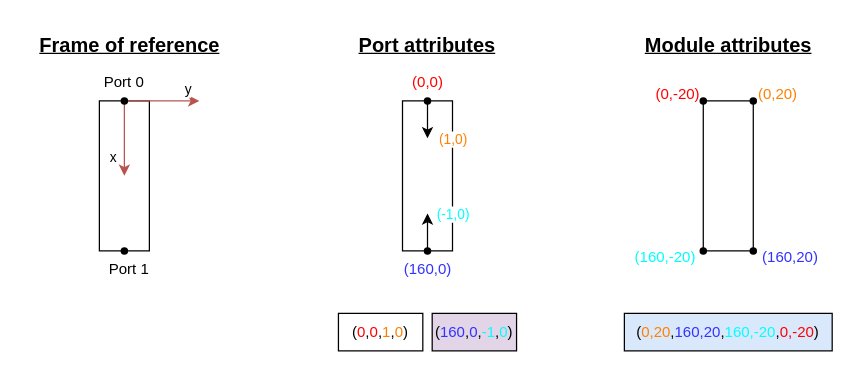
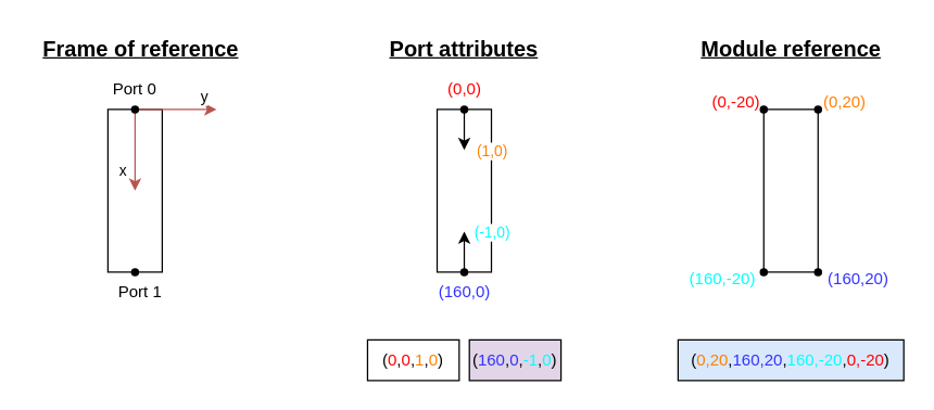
  <mxCell id="0" />
  <mxCell id="1" parent="0" />
  <mxCell id="2" value="" style="rounded=0;whiteSpace=wrap;html=1;" vertex="1" parent="1"><mxGeometry x="79" y="80" width="40" height="120" as="geometry" /></mxCell>
  <mxCell id="3" value="" style="endArrow=none;startArrow=classic;html=1;rounded=0;entryX=0.5;entryY=0;entryDx=0;entryDy=0;entryPerimeter=0;startFill=1;endFill=0;exitX=0.5;exitY=0.6;exitDx=0;exitDy=0;exitPerimeter=0;fillColor=#f8cecc;strokeColor=#b85450;" edge="1" parent="1"><mxGeometry width="50" height="50" relative="1" as="geometry"><mxPoint x="99" y="140" as="sourcePoint" /><mxPoint x="99" y="80" as="targetPoint" /></mxGeometry></mxCell>
  <mxCell id="4" value="x" style="edgeLabel;html=1;align=center;verticalAlign=middle;resizable=0;points=[];" vertex="1" connectable="0" parent="3"><mxGeometry x="-0.4" y="-1" relative="1" as="geometry"><mxPoint x="-11" y="2" as="offset" /></mxGeometry></mxCell>
  <mxCell id="5" value="" style="endArrow=none;startArrow=classic;html=1;rounded=0;entryX=0.5;entryY=0;entryDx=0;entryDy=0;entryPerimeter=0;endFill=0;fillColor=#f8cecc;strokeColor=#b85450;" edge="1" parent="1" source="8"><mxGeometry width="50" height="50" relative="1" as="geometry"><mxPoint x="159" y="80" as="sourcePoint" /><mxPoint x="99" y="80" as="targetPoint" /></mxGeometry></mxCell>
  <mxCell id="6" value="" style="endArrow=none;startArrow=classic;html=1;rounded=0;entryDx=0;entryDy=0;entryPerimeter=0;endFill=0;fillColor=#f8cecc;strokeColor=#b85450;" edge="1" parent="1" target="8"><mxGeometry width="50" height="50" relative="1" as="geometry"><mxPoint x="159" y="80" as="sourcePoint" /><mxPoint x="99" y="80" as="targetPoint" /></mxGeometry></mxCell>
  <mxCell id="7" value="y" style="edgeLabel;html=1;align=center;verticalAlign=middle;resizable=0;points=[];" vertex="1" connectable="0" parent="6"><mxGeometry x="-0.48" y="4" relative="1" as="geometry"><mxPoint x="6" y="-14" as="offset" /></mxGeometry></mxCell>
  <mxCell id="8" value="" style="shape=waypoint;sketch=0;fillStyle=solid;size=6;pointerEvents=1;points=[];fillColor=none;resizable=0;rotatable=0;perimeter=centerPerimeter;snapToPoint=1;" vertex="1" parent="1"><mxGeometry x="89" y="70" width="20" height="20" as="geometry" /></mxCell>
  <mxCell id="9" value="" style="shape=waypoint;sketch=0;fillStyle=solid;size=6;pointerEvents=1;points=[];fillColor=none;resizable=0;rotatable=0;perimeter=centerPerimeter;snapToPoint=1;" vertex="1" parent="1"><mxGeometry x="89" y="190" width="20" height="20" as="geometry" /></mxCell>
  <mxCell id="10" value="Port 0" style="text;html=1;align=center;verticalAlign=middle;whiteSpace=wrap;rounded=0;" vertex="1" parent="1"><mxGeometry x="69" y="50" width="60" height="30" as="geometry" /></mxCell>
  <mxCell id="11" value="Port 1" style="text;html=1;align=center;verticalAlign=middle;whiteSpace=wrap;rounded=0;" vertex="1" parent="1"><mxGeometry x="73" y="200" width="60" height="30" as="geometry" /></mxCell>
  <mxCell id="12" value="" style="rounded=0;whiteSpace=wrap;html=1;" vertex="1" parent="1"><mxGeometry x="321.5" y="80" width="40" height="120" as="geometry" /></mxCell>
  <mxCell id="13" value="" style="endArrow=none;startArrow=classic;html=1;rounded=0;entryX=0.5;entryY=0;entryDx=0;entryDy=0;entryPerimeter=0;startFill=1;endFill=0;fillColor=#dae8fc;strokeColor=#000000;" edge="1" parent="1"><mxGeometry width="50" height="50" relative="1" as="geometry"><mxPoint x="341.5" y="110" as="sourcePoint" /><mxPoint x="341.5" y="80" as="targetPoint" /></mxGeometry></mxCell>
  <mxCell id="14" value="&lt;font color=&quot;#ff8000&quot;&gt;(1,0)&lt;/font&gt;" style="edgeLabel;html=1;align=center;verticalAlign=middle;resizable=0;points=[];" vertex="1" connectable="0" parent="13"><mxGeometry x="-0.133" y="-2" relative="1" as="geometry"><mxPoint x="18" y="13" as="offset" /></mxGeometry></mxCell>
  <mxCell id="15" value="" style="endArrow=none;startArrow=classic;html=1;rounded=0;entryX=0.5;entryY=0;entryDx=0;entryDy=0;entryPerimeter=0;endFill=0;fillColor=#f8cecc;strokeColor=#b85450;" edge="1" parent="1" source="16"><mxGeometry width="50" height="50" relative="1" as="geometry"><mxPoint x="401.5" y="80" as="sourcePoint" /><mxPoint x="341.5" y="80" as="targetPoint" /></mxGeometry></mxCell>
  <mxCell id="16" value="" style="shape=waypoint;sketch=0;fillStyle=solid;size=6;pointerEvents=1;points=[];fillColor=none;resizable=0;rotatable=0;perimeter=centerPerimeter;snapToPoint=1;" vertex="1" parent="1"><mxGeometry x="331.5" y="70" width="20" height="20" as="geometry" /></mxCell>
  <mxCell id="17" value="" style="shape=waypoint;sketch=0;fillStyle=solid;size=6;pointerEvents=1;points=[];fillColor=none;resizable=0;rotatable=0;perimeter=centerPerimeter;snapToPoint=1;" vertex="1" parent="1"><mxGeometry x="331.5" y="190" width="20" height="20" as="geometry" /></mxCell>
  <mxCell id="18" value="" style="endArrow=none;startArrow=classic;html=1;rounded=0;entryX=0.5;entryY=1;entryDx=0;entryDy=0;exitX=0.5;exitY=0.75;exitDx=0;exitDy=0;exitPerimeter=0;endFill=0;fillColor=#dae8fc;strokeColor=#000000;" edge="1" parent="1" source="12" target="12"><mxGeometry width="50" height="50" relative="1" as="geometry"><mxPoint x="131.5" y="230" as="sourcePoint" /><mxPoint x="181.5" y="180" as="targetPoint" /></mxGeometry></mxCell>
  <mxCell id="19" value="&lt;font color=&quot;#00ffff&quot;&gt;(-1,0)&lt;/font&gt;" style="edgeLabel;html=1;align=center;verticalAlign=middle;resizable=0;points=[];" vertex="1" connectable="0" parent="18"><mxGeometry x="-0.441" y="3" relative="1" as="geometry"><mxPoint x="17" y="-8" as="offset" /></mxGeometry></mxCell>
  <mxCell id="20" value="&lt;font color=&quot;#3333ff&quot;&gt;(160,0)&lt;/font&gt;" style="text;html=1;align=center;verticalAlign=middle;whiteSpace=wrap;rounded=0;" vertex="1" parent="1"><mxGeometry x="311.5" y="200" width="60" height="30" as="geometry" /></mxCell>
  <mxCell id="21" value="(0,0)" style="text;html=1;align=center;verticalAlign=middle;whiteSpace=wrap;rounded=0;fontColor=#FF0000;" vertex="1" parent="1"><mxGeometry x="311.5" y="50" width="60" height="30" as="geometry" /></mxCell>
  <mxCell id="22" value="&lt;font style=&quot;font-size: 16px;&quot;&gt;&lt;u&gt;&lt;b&gt;Frame of reference&lt;/b&gt;&lt;/u&gt;&lt;/font&gt;" style="text;html=1;align=center;verticalAlign=middle;whiteSpace=wrap;rounded=0;" vertex="1" parent="1"><mxGeometry x="20.5" y="20" width="165" height="30" as="geometry" /></mxCell>
- <mxCell id="23" value="&lt;font style=&quot;font-size: 16px;&quot;&gt;&lt;u&gt;&lt;b&gt;Module attributes&lt;/b&gt;&lt;/u&gt;&lt;/font&gt;" style="text;html=1;align=center;verticalAlign=middle;whiteSpace=wrap;rounded=0;" vertex="1" parent="1"><mxGeometry x="499.62" y="20" width="165" height="30" as="geometry" /></mxCell>
+ <mxCell id="23" value="&lt;font style=&quot;font-size: 16px;&quot;&gt;&lt;u&gt;&lt;b&gt;Module reference&lt;/b&gt;&lt;/u&gt;&lt;/font&gt;" style="text;html=1;align=center;verticalAlign=middle;whiteSpace=wrap;rounded=0;" vertex="1" parent="1"><mxGeometry x="499.62" y="20" width="165" height="30" as="geometry" /></mxCell>
  <mxCell id="24" value="" style="rounded=0;whiteSpace=wrap;html=1;" vertex="1" parent="1"><mxGeometry x="562.12" y="80" width="40" height="120" as="geometry" /></mxCell>
  <mxCell id="25" value="" style="endArrow=none;startArrow=classic;html=1;rounded=0;entryX=0.5;entryY=0;entryDx=0;entryDy=0;entryPerimeter=0;endFill=0;fillColor=#f8cecc;strokeColor=#b85450;" edge="1" parent="1"><mxGeometry width="50" height="50" relative="1" as="geometry"><mxPoint x="582.12" y="80" as="sourcePoint" /><mxPoint x="582.12" y="80" as="targetPoint" /></mxGeometry></mxCell>
  <mxCell id="26" value="&lt;font style=&quot;font-size: 16px;&quot;&gt;&lt;u&gt;&lt;b&gt;Port attributes&lt;/b&gt;&lt;/u&gt;&lt;/font&gt;" style="text;html=1;align=center;verticalAlign=middle;whiteSpace=wrap;rounded=0;" vertex="1" parent="1"><mxGeometry x="259" y="20" width="165" height="30" as="geometry" /></mxCell>
  <mxCell id="27" value="" style="shape=waypoint;sketch=0;fillStyle=solid;size=6;pointerEvents=1;points=[];fillColor=none;resizable=0;rotatable=0;perimeter=centerPerimeter;snapToPoint=1;" vertex="1" parent="1"><mxGeometry x="552.12" y="70" width="20" height="20" as="geometry" /></mxCell>
  <mxCell id="28" value="" style="shape=waypoint;sketch=0;fillStyle=solid;size=6;pointerEvents=1;points=[];fillColor=none;resizable=0;rotatable=0;perimeter=centerPerimeter;snapToPoint=1;" vertex="1" parent="1"><mxGeometry x="592.12" y="70" width="20" height="20" as="geometry" /></mxCell>
  <mxCell id="29" value="" style="shape=waypoint;sketch=0;fillStyle=solid;size=6;pointerEvents=1;points=[];fillColor=none;resizable=0;rotatable=0;perimeter=centerPerimeter;snapToPoint=1;" vertex="1" parent="1"><mxGeometry x="592.12" y="190" width="20" height="20" as="geometry" /></mxCell>
  <mxCell id="30" value="" style="shape=waypoint;sketch=0;fillStyle=solid;size=6;pointerEvents=1;points=[];fillColor=none;resizable=0;rotatable=0;perimeter=centerPerimeter;snapToPoint=1;" vertex="1" parent="1"><mxGeometry x="552.12" y="190" width="20" height="20" as="geometry" /></mxCell>
  <mxCell id="31" value="(0,-20)" style="text;html=1;align=center;verticalAlign=middle;whiteSpace=wrap;rounded=0;fontColor=#FF0000;" vertex="1" parent="1"><mxGeometry x="512.12" y="60" width="60" height="30" as="geometry" /></mxCell>
  <mxCell id="32" value="(0,20)" style="text;html=1;align=center;verticalAlign=middle;whiteSpace=wrap;rounded=0;fontColor=#FF8000;" vertex="1" parent="1"><mxGeometry x="592.12" y="60" width="60" height="30" as="geometry" /></mxCell>
  <mxCell id="33" value="(160,-20)" style="text;html=1;align=center;verticalAlign=middle;whiteSpace=wrap;rounded=0;fontColor=#00FFFF;" vertex="1" parent="1"><mxGeometry x="502.12" y="190" width="60" height="30" as="geometry" /></mxCell>
  <mxCell id="34" value="(160,20)" style="text;html=1;align=center;verticalAlign=middle;whiteSpace=wrap;rounded=0;fontColor=#3333FF;" vertex="1" parent="1"><mxGeometry x="602.12" y="190" width="60" height="30" as="geometry" /></mxCell>
  <mxCell id="35" value="(&lt;font color=&quot;#ff0000&quot;&gt;0&lt;/font&gt;,&lt;font color=&quot;#ff0000&quot;&gt;0&lt;/font&gt;,&lt;font color=&quot;#ff8000&quot;&gt;1&lt;/font&gt;,&lt;font color=&quot;#ff8000&quot;&gt;0&lt;/font&gt;)" style="rounded=0;whiteSpace=wrap;html=1;" vertex="1" parent="1"><mxGeometry x="270.25" y="250" width="67.5" height="30" as="geometry" /></mxCell>
  <mxCell id="36" value="(&lt;font color=&quot;#3333ff&quot;&gt;160&lt;/font&gt;,&lt;font color=&quot;#3333ff&quot;&gt;0&lt;/font&gt;,&lt;font color=&quot;#00ffff&quot;&gt;-1&lt;/font&gt;,&lt;font color=&quot;#00ffff&quot;&gt;0&lt;/font&gt;)" style="rounded=0;whiteSpace=wrap;html=1;fillColor=#e1d5e7;" vertex="1" parent="1"><mxGeometry x="345.25" y="250" width="67.5" height="30" as="geometry" /></mxCell>
  <mxCell id="37" value="(&lt;font color=&quot;#ff8000&quot;&gt;0,20&lt;/font&gt;,&lt;font color=&quot;#3333ff&quot;&gt;160,20&lt;/font&gt;,&lt;font color=&quot;#00ffff&quot;&gt;160,-20&lt;/font&gt;,&lt;font color=&quot;#ff0000&quot;&gt;0,-20&lt;/font&gt;)" style="rounded=0;whiteSpace=wrap;html=1;fillColor=#dae8fc;" vertex="1" parent="1"><mxGeometry x="499" y="250" width="166.25" height="30" as="geometry" /></mxCell>
